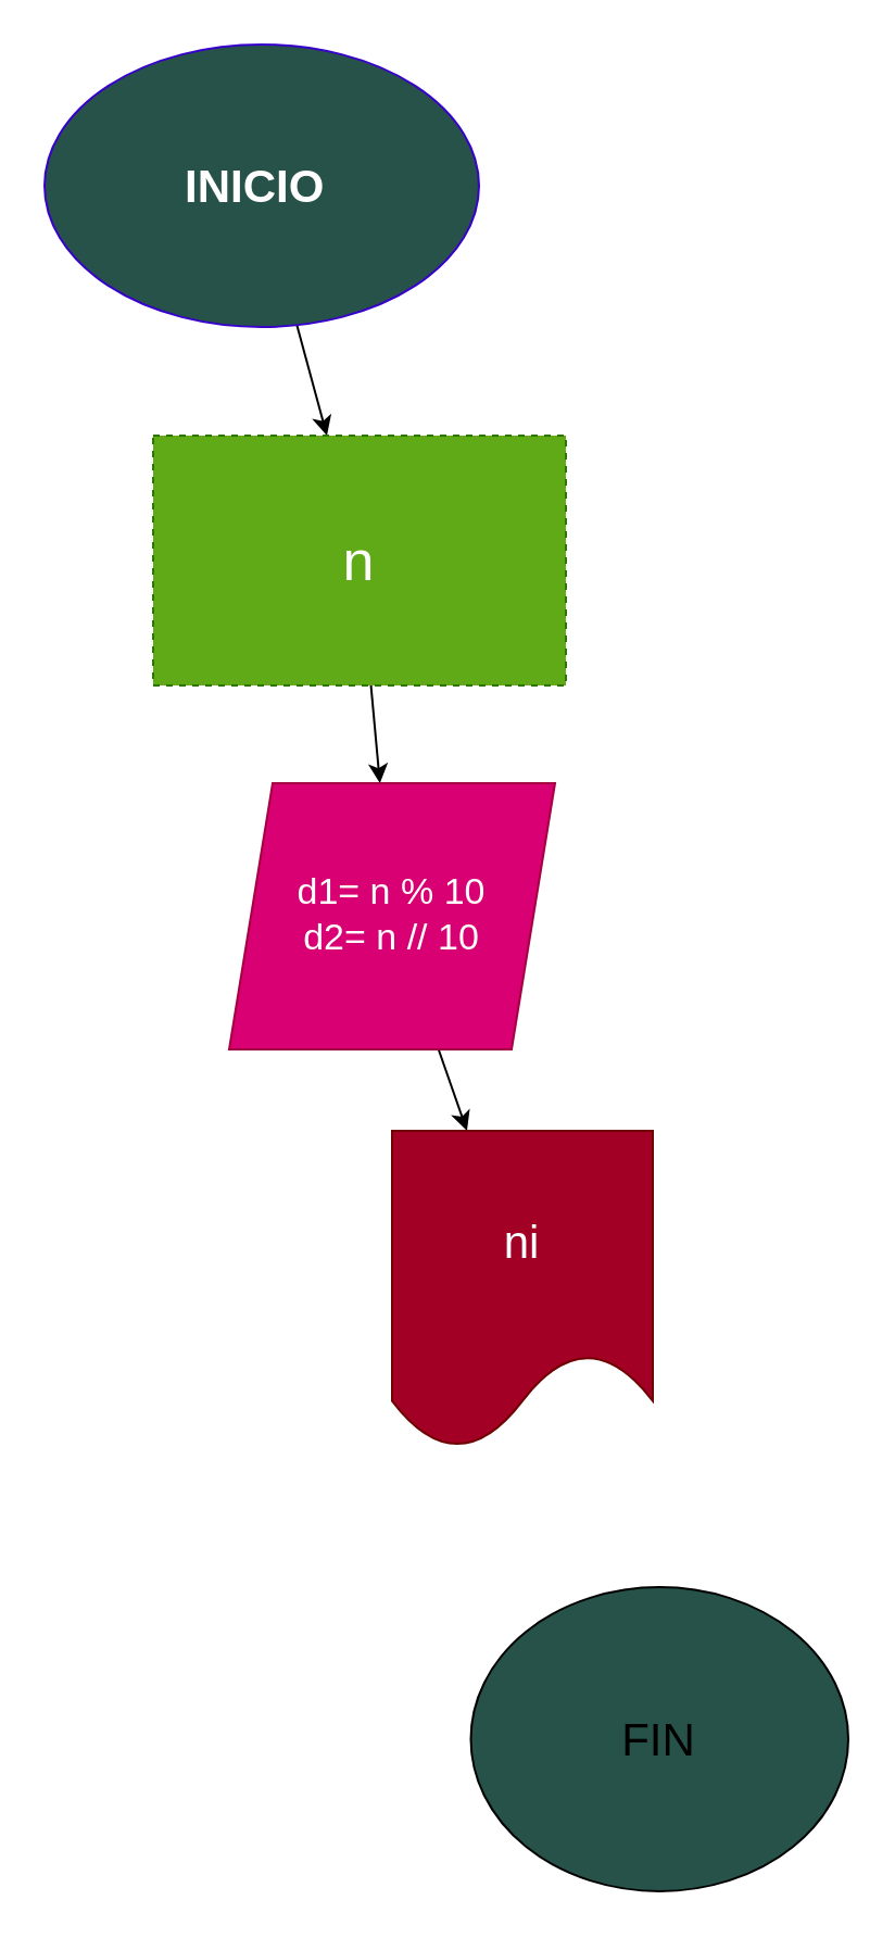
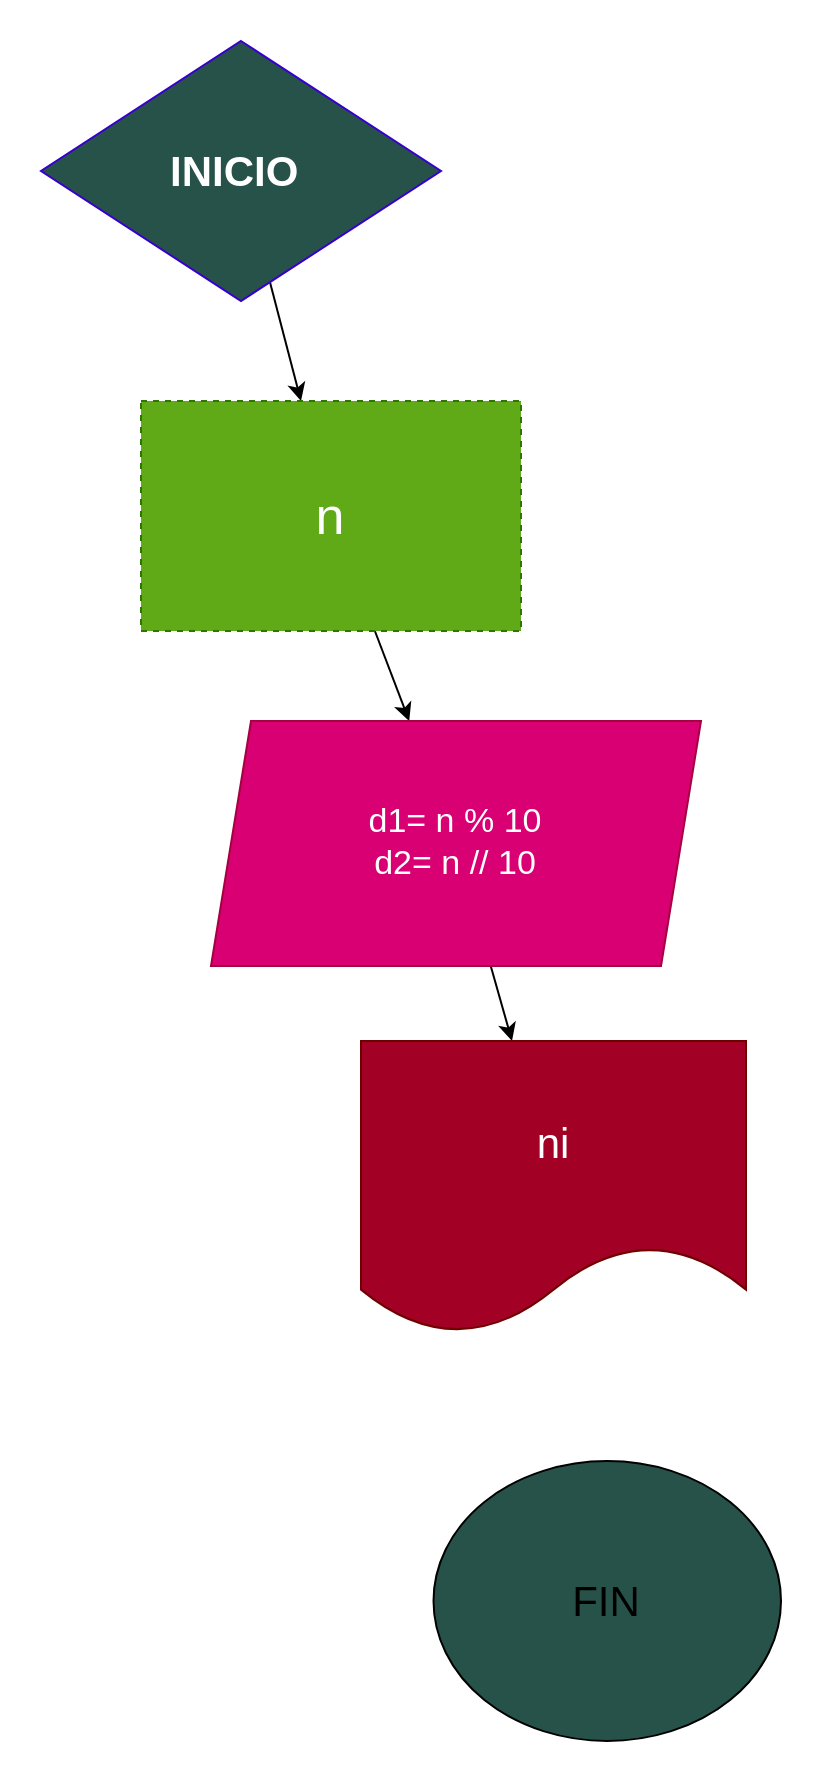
  <mxCell id="0" />
  <mxCell id="1" parent="0" />
  <mxCell id="2" value="" style="edgeStyle=none;html=1;fontSize=21;" edge="1" parent="1" source="3" target="5"><mxGeometry relative="1" as="geometry" /></mxCell>
- <mxCell id="3" value="&lt;font style=&quot;font-size: 21px;&quot;&gt;&lt;b&gt;INICIO&amp;nbsp;&lt;/b&gt;&lt;/font&gt;" style="ellipse;whiteSpace=wrap;html=1;fillColor=#275249;fontColor=#ffffff;strokeColor=#3700CC;" vertex="1" parent="1"><mxGeometry x="20" y="20" width="200" height="130" as="geometry" /></mxCell>
+ <mxCell id="3" value="&lt;font style=&quot;font-size: 21px;&quot;&gt;&lt;b&gt;INICIO&amp;nbsp;&lt;/b&gt;&lt;/font&gt;" style="rhombus;whiteSpace=wrap;html=1;fillColor=#275249;fontColor=#ffffff;strokeColor=#3700CC;" vertex="1" parent="1"><mxGeometry x="20" y="20" width="200" height="130" as="geometry" /></mxCell>
  <mxCell id="4" value="" style="edgeStyle=none;html=1;fontSize=26;" edge="1" parent="1" source="5" target="7"><mxGeometry relative="1" as="geometry" /></mxCell>
  <mxCell id="5" value="&lt;font style=&quot;font-size: 26px;&quot;&gt;n&lt;/font&gt;" style="whiteSpace=wrap;html=1;fillColor=#60a917;strokeColor=#2D7600;fontColor=#ffffff;dashed=1;" vertex="1" parent="1"><mxGeometry x="70" y="200" width="190" height="115" as="geometry" /></mxCell>
  <mxCell id="6" value="" style="edgeStyle=none;html=1;fontSize=26;" edge="1" parent="1" source="7" target="8"><mxGeometry relative="1" as="geometry" /></mxCell>
- <mxCell id="7" value="&lt;font style=&quot;font-size: 17px;&quot;&gt;d1= n % 10&lt;br&gt;d2= n // 10&lt;/font&gt;" style="shape=parallelogram;perimeter=parallelogramPerimeter;whiteSpace=wrap;html=1;fixedSize=1;fillColor=#d80073;strokeColor=#A50040;fontColor=#ffffff;" vertex="1" parent="1"><mxGeometry x="105" y="360" width="150" height="122.5" as="geometry" /></mxCell>
- <mxCell id="8" value="&lt;font style=&quot;font-size: 21px;&quot;&gt;ni&lt;/font&gt;" style="shape=document;whiteSpace=wrap;html=1;boundedLbl=1;fillColor=#a20025;strokeColor=#6F0000;fontColor=#ffffff;" vertex="1" parent="1"><mxGeometry x="180" y="520" width="120" height="146.25" as="geometry" /></mxCell>
+ <mxCell id="7" value="&lt;font style=&quot;font-size: 17px;&quot;&gt;d1= n % 10&lt;br&gt;d2= n // 10&lt;/font&gt;" style="shape=parallelogram;perimeter=parallelogramPerimeter;whiteSpace=wrap;html=1;fixedSize=1;fillColor=#d80073;strokeColor=#A50040;fontColor=#ffffff;" vertex="1" parent="1"><mxGeometry x="105" y="360" width="245" height="122.5" as="geometry" /></mxCell>
+ <mxCell id="8" value="&lt;font style=&quot;font-size: 21px;&quot;&gt;ni&lt;/font&gt;" style="shape=document;whiteSpace=wrap;html=1;boundedLbl=1;fillColor=#a20025;strokeColor=#6F0000;fontColor=#ffffff;" vertex="1" parent="1"><mxGeometry x="180" y="520" width="192.5" height="146.25" as="geometry" /></mxCell>
  <mxCell id="9" value="FIN" style="ellipse;whiteSpace=wrap;html=1;fontSize=21;fillColor=#275249;" vertex="1" parent="1"><mxGeometry x="216.25" y="730" width="173.75" height="140" as="geometry" /></mxCell>
